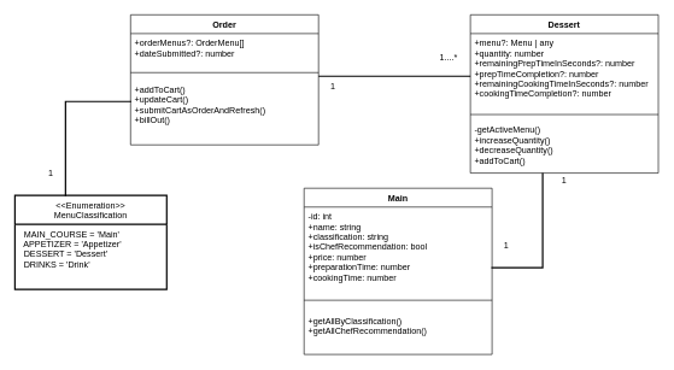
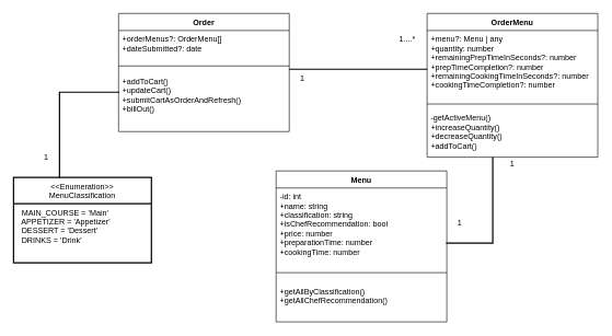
  <mxCell id="0" />
  <mxCell id="1" parent="0" />
  <mxCell id="2" value="Order&#10;" style="swimlane;fontStyle=1;align=center;verticalAlign=top;childLayout=stackLayout;horizontal=1;startSize=26;horizontalStack=0;resizeParent=1;resizeParentMax=0;resizeLast=0;collapsible=1;marginBottom=0;" vertex="1" parent="1"><mxGeometry x="180" y="20" width="260" height="180" as="geometry" /></mxCell>
- <mxCell id="3" value="+orderMenus?: OrderMenu[]&#10;+dateSubmitted?: number" style="text;strokeColor=none;fillColor=none;align=left;verticalAlign=top;spacingLeft=4;spacingRight=4;overflow=hidden;rotatable=0;points=[[0,0.5],[1,0.5]];portConstraint=eastwest;" vertex="1" parent="2"><mxGeometry y="26" width="260" height="44" as="geometry" /></mxCell>
+ <mxCell id="3" value="+orderMenus?: OrderMenu[]&#10;+dateSubmitted?: date" style="text;strokeColor=none;fillColor=none;align=left;verticalAlign=top;spacingLeft=4;spacingRight=4;overflow=hidden;rotatable=0;points=[[0,0.5],[1,0.5]];portConstraint=eastwest;" vertex="1" parent="2"><mxGeometry y="26" width="260" height="44" as="geometry" /></mxCell>
  <mxCell id="4" value="" style="line;strokeWidth=1;fillColor=none;align=left;verticalAlign=middle;spacingTop=-1;spacingLeft=3;spacingRight=3;rotatable=0;labelPosition=right;points=[];portConstraint=eastwest;" vertex="1" parent="2"><mxGeometry y="70" width="260" height="20" as="geometry" /></mxCell>
  <mxCell id="5" value="+addToCart()&#10;+updateCart()&#10;+submitCartAsOrderAndRefresh()&#10;+billOut()" style="text;strokeColor=none;fillColor=none;align=left;verticalAlign=top;spacingLeft=4;spacingRight=4;overflow=hidden;rotatable=0;points=[[0,0.5],[1,0.5]];portConstraint=eastwest;" vertex="1" parent="2"><mxGeometry y="90" width="260" height="90" as="geometry" /></mxCell>
- <mxCell id="6" value="Dessert" style="swimlane;fontStyle=1;align=center;verticalAlign=top;childLayout=stackLayout;horizontal=1;startSize=26;horizontalStack=0;resizeParent=1;resizeParentMax=0;resizeLast=0;collapsible=1;marginBottom=0;" vertex="1" parent="1"><mxGeometry x="650" y="20" width="260" height="219" as="geometry" /></mxCell>
+ <mxCell id="6" value="OrderMenu" style="swimlane;fontStyle=1;align=center;verticalAlign=top;childLayout=stackLayout;horizontal=1;startSize=26;horizontalStack=0;resizeParent=1;resizeParentMax=0;resizeLast=0;collapsible=1;marginBottom=0;" vertex="1" parent="1"><mxGeometry x="650" y="20" width="260" height="219" as="geometry" /></mxCell>
  <mxCell id="7" value="+menu?: Menu | any&#10;+quantity: number&#10;+remainingPrepTimeInSeconds?: number&#10;+prepTimeCompletion?: number&#10;+remainingCookingTimeInSeconds?: number&#10;+cookingTimeCompletion?: number" style="text;strokeColor=none;fillColor=none;align=left;verticalAlign=top;spacingLeft=4;spacingRight=4;overflow=hidden;rotatable=0;points=[[0,0.5],[1,0.5]];portConstraint=eastwest;" vertex="1" parent="6"><mxGeometry y="26" width="260" height="104" as="geometry" /></mxCell>
  <mxCell id="8" value="" style="line;strokeWidth=1;fillColor=none;align=left;verticalAlign=middle;spacingTop=-1;spacingLeft=3;spacingRight=3;rotatable=0;labelPosition=right;points=[];portConstraint=eastwest;" vertex="1" parent="6"><mxGeometry y="130" width="260" height="16" as="geometry" /></mxCell>
  <mxCell id="9" value="-getActiveMenu()&#10;+increaseQuantity()&#10;+decreaseQuantity()&#10;+addToCart()" style="text;strokeColor=none;fillColor=none;align=left;verticalAlign=top;spacingLeft=4;spacingRight=4;overflow=hidden;rotatable=0;points=[[0,0.5],[1,0.5]];portConstraint=eastwest;" vertex="1" parent="6"><mxGeometry y="146" width="260" height="73" as="geometry" /></mxCell>
- <mxCell id="10" value="Main" style="swimlane;fontStyle=1;align=center;verticalAlign=top;childLayout=stackLayout;horizontal=1;startSize=26;horizontalStack=0;resizeParent=1;resizeParentMax=0;resizeLast=0;collapsible=1;marginBottom=0;" vertex="1" parent="1"><mxGeometry x="420" y="260" width="260" height="230" as="geometry" /></mxCell>
+ <mxCell id="10" value="Menu" style="swimlane;fontStyle=1;align=center;verticalAlign=top;childLayout=stackLayout;horizontal=1;startSize=26;horizontalStack=0;resizeParent=1;resizeParentMax=0;resizeLast=0;collapsible=1;marginBottom=0;" vertex="1" parent="1"><mxGeometry x="420" y="260" width="260" height="230" as="geometry" /></mxCell>
  <mxCell id="11" value="-id: int&#10;+name: string&#10;+classification: string&#10;+isChefRecommendation: bool&#10;+price: number&#10;+preparationTime: number&#10;+cookingTime: number" style="text;strokeColor=none;fillColor=none;align=left;verticalAlign=top;spacingLeft=4;spacingRight=4;overflow=hidden;rotatable=0;points=[[0,0.5],[1,0.5]];portConstraint=eastwest;" vertex="1" parent="10"><mxGeometry y="26" width="260" height="114" as="geometry" /></mxCell>
  <mxCell id="12" value="" style="line;strokeWidth=1;fillColor=none;align=left;verticalAlign=middle;spacingTop=-1;spacingLeft=3;spacingRight=3;rotatable=0;labelPosition=right;points=[];portConstraint=eastwest;" vertex="1" parent="10"><mxGeometry y="140" width="260" height="30" as="geometry" /></mxCell>
  <mxCell id="13" value="+getAllByClassification()&#10;+getAllChefRecommendation()&#10;" style="text;strokeColor=none;fillColor=none;align=left;verticalAlign=top;spacingLeft=4;spacingRight=4;overflow=hidden;rotatable=0;points=[[0,0.5],[1,0.5]];portConstraint=eastwest;" vertex="1" parent="10"><mxGeometry y="170" width="260" height="60" as="geometry" /></mxCell>
  <mxCell id="14" value="" style="line;strokeWidth=2;html=1;" vertex="1" parent="1"><mxGeometry x="440" y="100" width="210" height="10" as="geometry" /></mxCell>
  <mxCell id="15" value="" style="shape=partialRectangle;whiteSpace=wrap;html=1;bottom=0;right=0;fillColor=none;direction=west;strokeWidth=2;" vertex="1" parent="1"><mxGeometry x="680" y="240" width="70" height="130" as="geometry" /></mxCell>
  <mxCell id="16" value="1" style="text;html=1;strokeColor=none;fillColor=none;align=center;verticalAlign=middle;whiteSpace=wrap;rounded=0;" vertex="1" parent="1"><mxGeometry x="440" y="110" width="40" height="20" as="geometry" /></mxCell>
- <mxCell id="17" value="1....*" style="text;html=1;strokeColor=none;fillColor=none;align=center;verticalAlign=middle;whiteSpace=wrap;rounded=0;" vertex="1" parent="1"><mxGeometry x="600" y="70" width="40" height="20" as="geometry" /></mxCell>
+ <mxCell id="17" value="1....*" style="text;html=1;strokeColor=none;fillColor=none;align=center;verticalAlign=middle;whiteSpace=wrap;rounded=0;" vertex="1" parent="1"><mxGeometry x="600" y="50" width="40" height="20" as="geometry" /></mxCell>
  <mxCell id="18" value="1" style="text;html=1;strokeColor=none;fillColor=none;align=center;verticalAlign=middle;whiteSpace=wrap;rounded=0;" vertex="1" parent="1"><mxGeometry x="760" y="240" width="40" height="20" as="geometry" /></mxCell>
  <mxCell id="19" value="1" style="text;html=1;strokeColor=none;fillColor=none;align=center;verticalAlign=middle;whiteSpace=wrap;rounded=0;" vertex="1" parent="1"><mxGeometry x="680" y="330" width="40" height="20" as="geometry" /></mxCell>
  <mxCell id="20" value="" style="shape=partialRectangle;whiteSpace=wrap;html=1;bottom=0;right=0;fillColor=none;strokeWidth=2;" vertex="1" parent="1"><mxGeometry x="90" y="140" width="90" height="130" as="geometry" /></mxCell>
  <mxCell id="21" value="&lt;&lt;Enumeration&gt;&gt;&#10;MenuClassification" style="swimlane;fontStyle=0;childLayout=stackLayout;horizontal=1;startSize=40;fillColor=none;horizontalStack=0;resizeParent=1;resizeParentMax=0;resizeLast=0;collapsible=1;marginBottom=0;strokeWidth=2;" vertex="1" parent="1"><mxGeometry x="20" y="270" width="210" height="130" as="geometry" /></mxCell>
  <mxCell id="22" value="  MAIN_COURSE = 'Main'&#10;  APPETIZER = 'Appetizer'&#10;  DESSERT = 'Dessert'&#10;  DRINKS = 'Drink'" style="text;strokeColor=none;fillColor=none;align=left;verticalAlign=top;spacingLeft=4;spacingRight=4;overflow=hidden;rotatable=0;points=[[0,0.5],[1,0.5]];portConstraint=eastwest;" vertex="1" parent="21"><mxGeometry y="40" width="210" height="90" as="geometry" /></mxCell>
  <mxCell id="23" value="1" style="text;html=1;strokeColor=none;fillColor=none;align=center;verticalAlign=middle;whiteSpace=wrap;rounded=0;" vertex="1" parent="1"><mxGeometry x="50" y="230" width="40" height="20" as="geometry" /></mxCell>
